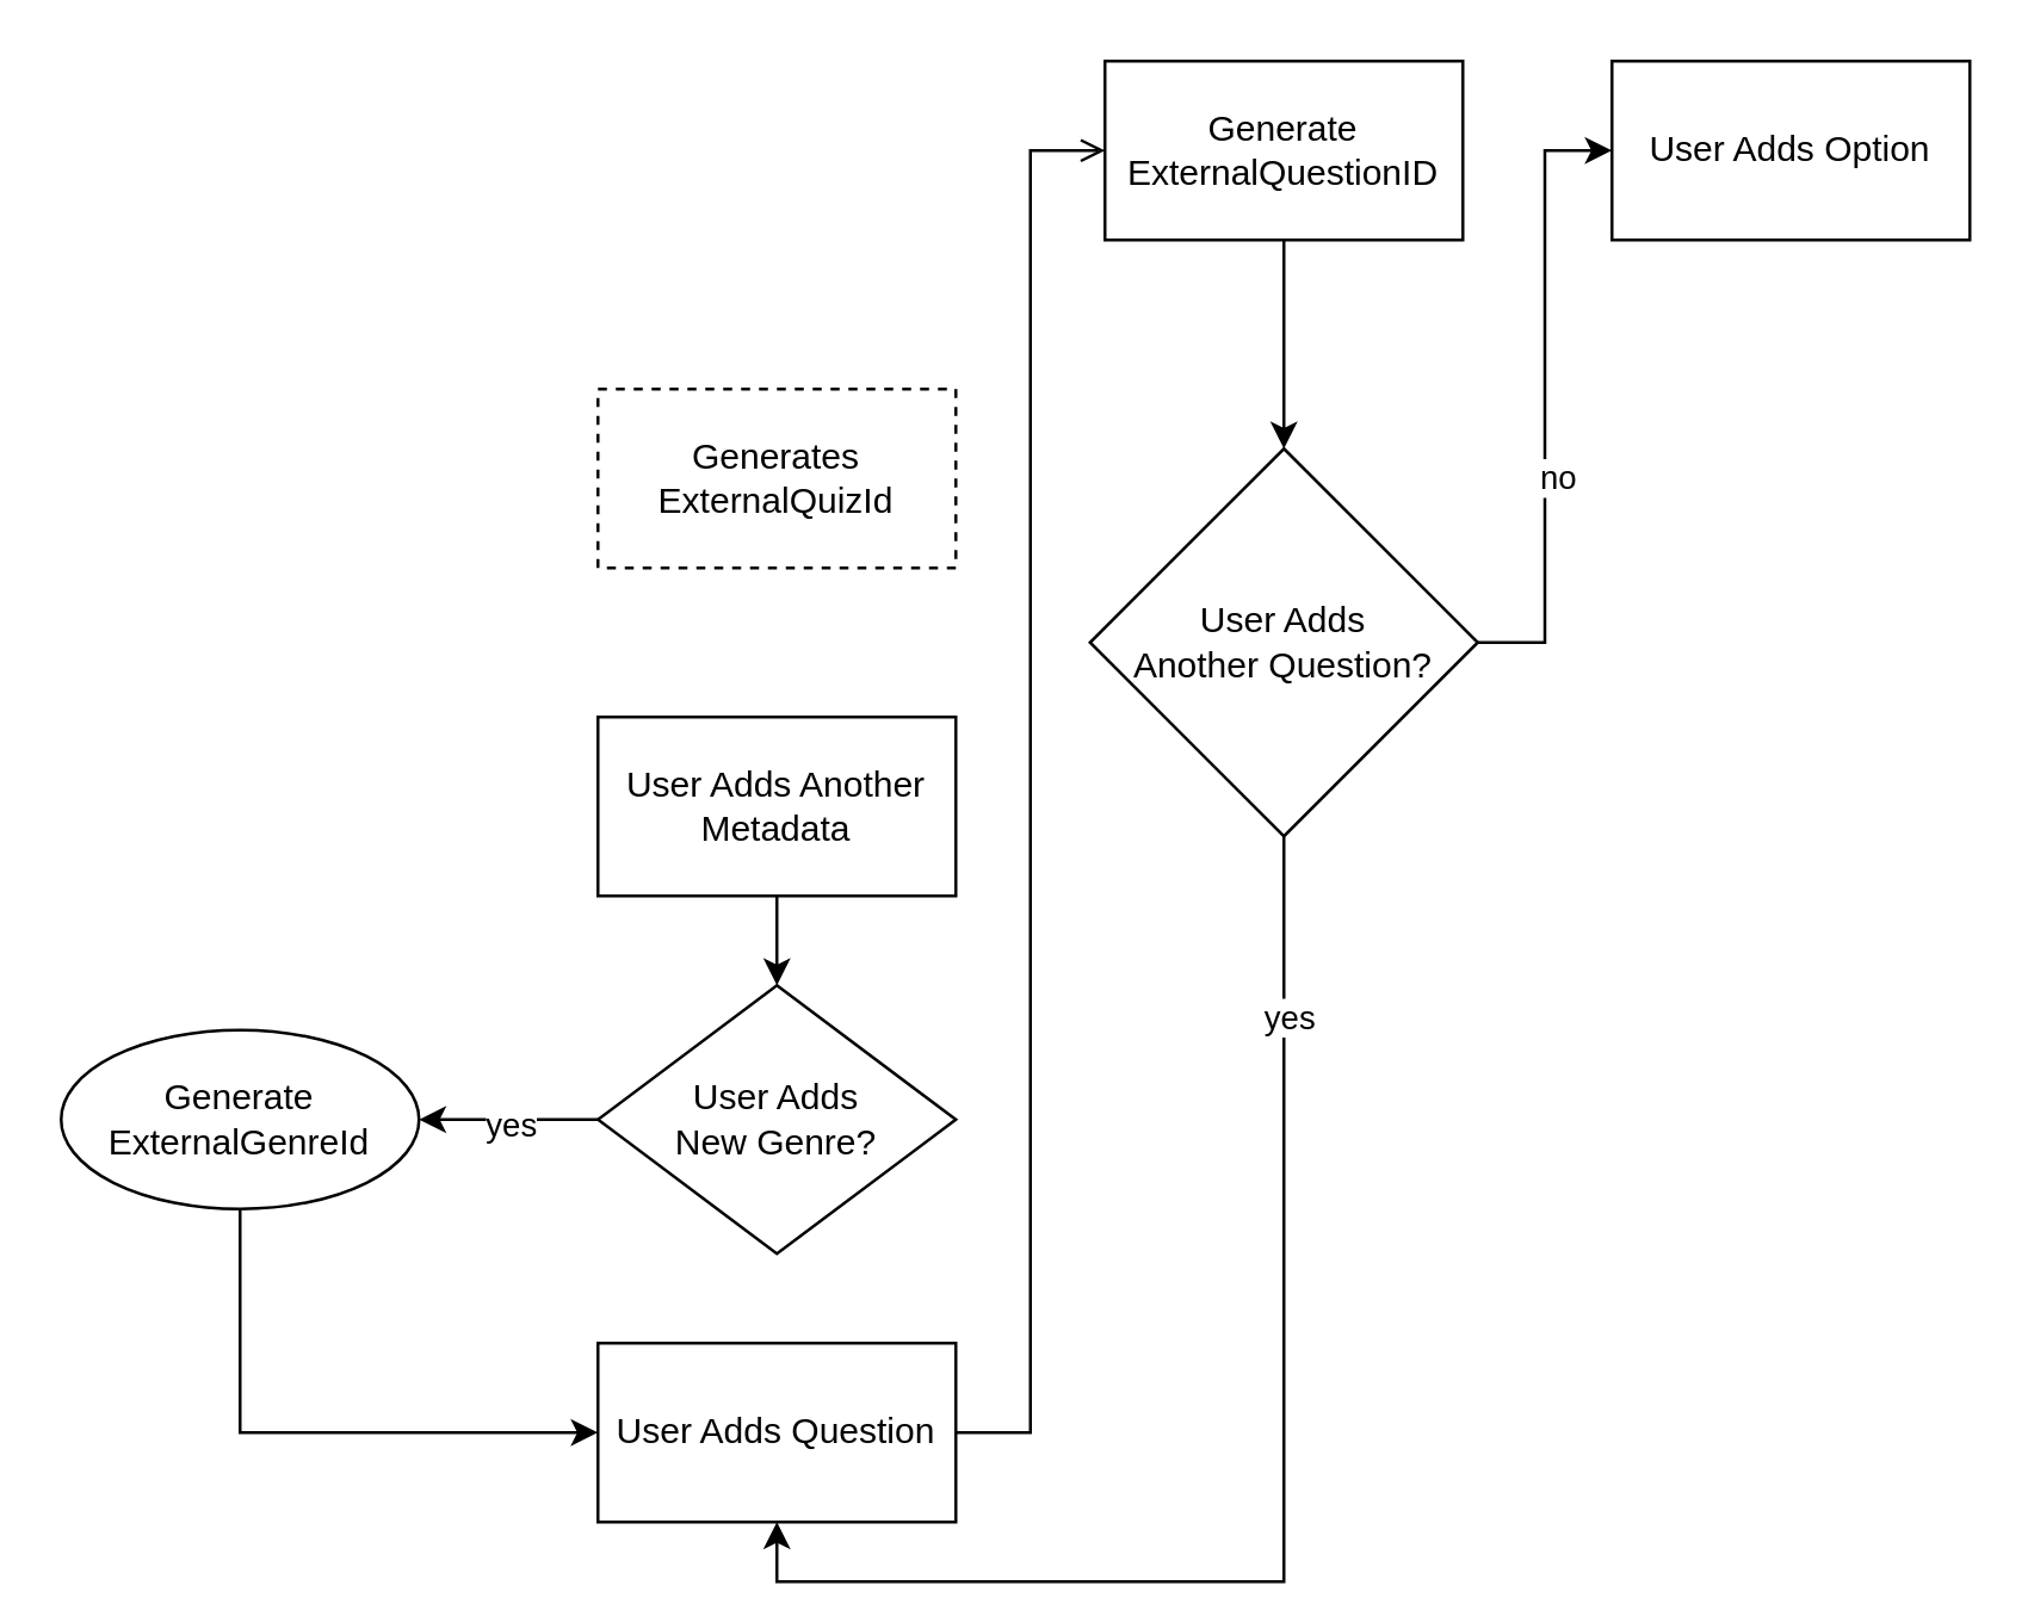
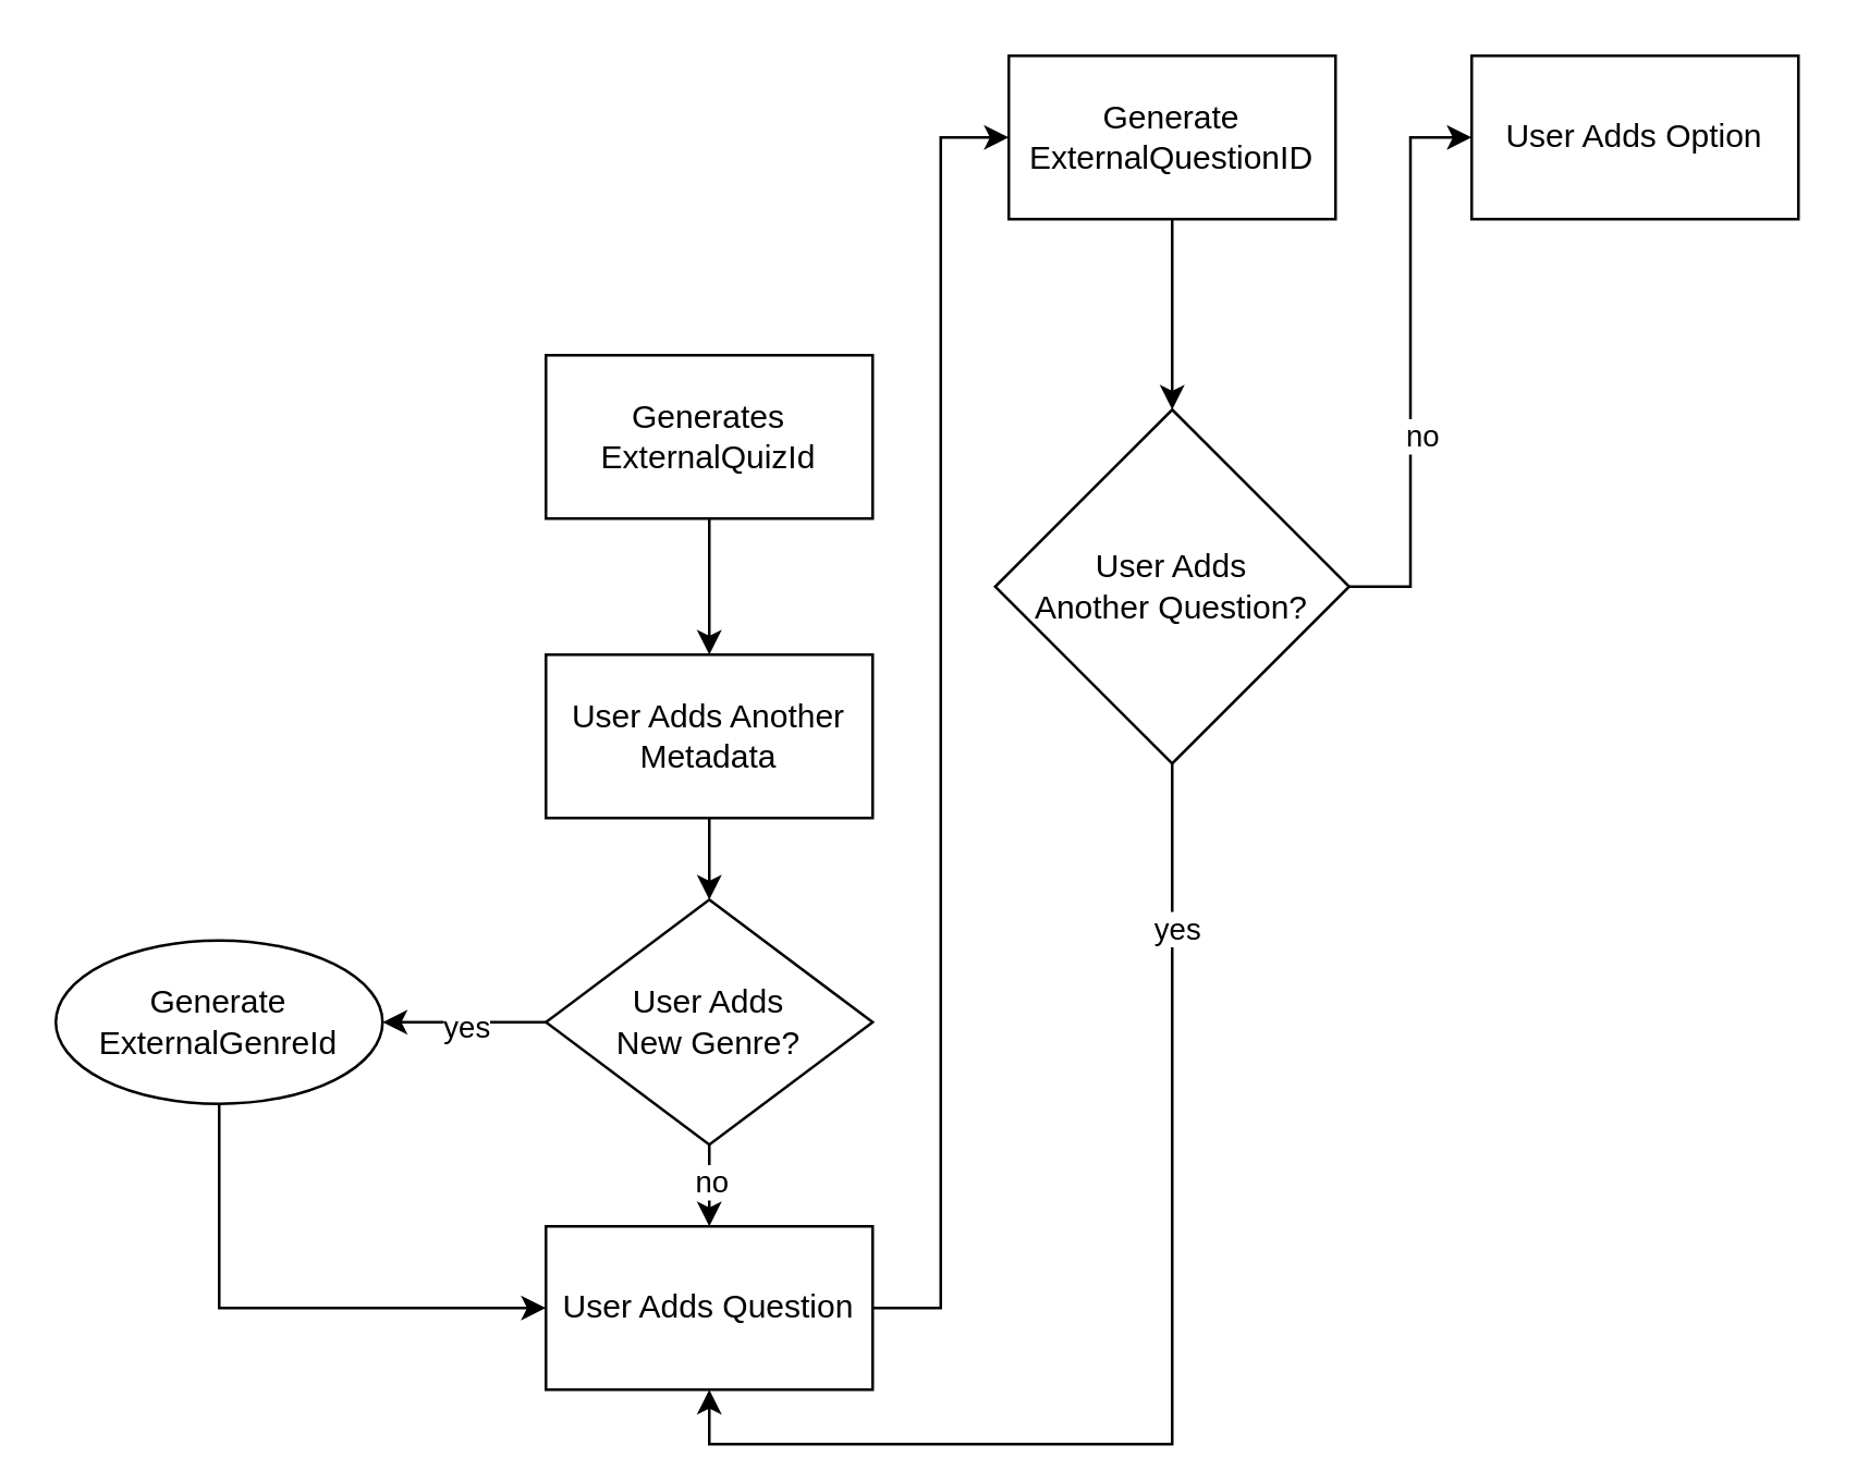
  <mxCell id="0" />
  <mxCell id="1" parent="0" />
- <mxCell id="3" value="Generates ExternalQuizId" style="rounded=0;whiteSpace=wrap;html=1;dashed=1;" vertex="1" parent="1"><mxGeometry x="200" y="130" width="120" height="60" as="geometry" /></mxCell>
+ <mxCell id="2" value="" style="edgeStyle=orthogonalEdgeStyle;rounded=0;orthogonalLoop=1;jettySize=auto;html=1;" edge="1" parent="1" source="3" target="5"><mxGeometry relative="1" as="geometry" /></mxCell>
+ <mxCell id="3" value="Generates ExternalQuizId" style="rounded=0;whiteSpace=wrap;html=1;" vertex="1" parent="1"><mxGeometry x="200" y="130" width="120" height="60" as="geometry" /></mxCell>
  <mxCell id="4" style="edgeStyle=orthogonalEdgeStyle;rounded=0;orthogonalLoop=1;jettySize=auto;html=1;exitX=0.5;exitY=1;exitDx=0;exitDy=0;" edge="1" parent="1" source="5" target="10"><mxGeometry relative="1" as="geometry" /></mxCell>
  <mxCell id="5" value="User Adds Another Metadata" style="rounded=0;whiteSpace=wrap;html=1;" vertex="1" parent="1"><mxGeometry x="200" y="240" width="120" height="60" as="geometry" /></mxCell>
  <mxCell id="6" value="" style="edgeStyle=orthogonalEdgeStyle;rounded=0;orthogonalLoop=1;jettySize=auto;html=1;" edge="1" parent="1" source="10" target="12"><mxGeometry relative="1" as="geometry" /></mxCell>
  <mxCell id="7" value="yes" style="edgeLabel;html=1;align=center;verticalAlign=middle;resizable=0;points=[];" vertex="1" connectable="0" parent="6"><mxGeometry x="-0.011" y="1" relative="1" as="geometry"><mxPoint as="offset" /></mxGeometry></mxCell>
+ <mxCell id="8" style="edgeStyle=orthogonalEdgeStyle;rounded=0;orthogonalLoop=1;jettySize=auto;html=1;exitX=0.5;exitY=1;exitDx=0;exitDy=0;entryX=0.5;entryY=0;entryDx=0;entryDy=0;" edge="1" parent="1" source="10" target="14"><mxGeometry relative="1" as="geometry" /></mxCell>
+ <mxCell id="9" value="no" style="edgeLabel;html=1;align=center;verticalAlign=middle;resizable=0;points=[];" vertex="1" connectable="0" parent="8"><mxGeometry x="-0.156" relative="1" as="geometry"><mxPoint as="offset" /></mxGeometry></mxCell>
  <mxCell id="10" value="User Adds&lt;br&gt;New Genre?" style="rhombus;whiteSpace=wrap;html=1;" vertex="1" parent="1"><mxGeometry x="200" y="330" width="120" height="90" as="geometry" /></mxCell>
  <mxCell id="11" style="edgeStyle=orthogonalEdgeStyle;rounded=0;orthogonalLoop=1;jettySize=auto;html=1;exitX=0.5;exitY=1;exitDx=0;exitDy=0;entryX=0;entryY=0.5;entryDx=0;entryDy=0;" edge="1" parent="1" source="12" target="14"><mxGeometry relative="1" as="geometry" /></mxCell>
  <mxCell id="12" value="Generate&lt;br&gt;ExternalGenreId" style="ellipse;whiteSpace=wrap;html=1;" vertex="1" parent="1"><mxGeometry x="20" y="345" width="120" height="60" as="geometry" /></mxCell>
- <mxCell id="13" value="" style="edgeStyle=orthogonalEdgeStyle;rounded=0;orthogonalLoop=1;jettySize=auto;html=1;entryX=0;entryY=0.5;entryDx=0;entryDy=0;endArrow=open;" edge="1" parent="1" source="14" target="16"><mxGeometry relative="1" as="geometry" /></mxCell>
+ <mxCell id="13" value="" style="edgeStyle=orthogonalEdgeStyle;rounded=0;orthogonalLoop=1;jettySize=auto;html=1;entryX=0;entryY=0.5;entryDx=0;entryDy=0;" edge="1" parent="1" source="14" target="16"><mxGeometry relative="1" as="geometry" /></mxCell>
  <mxCell id="14" value="User Adds Question" style="rounded=0;whiteSpace=wrap;html=1;" vertex="1" parent="1"><mxGeometry x="200" y="450" width="120" height="60" as="geometry" /></mxCell>
  <mxCell id="15" value="" style="edgeStyle=orthogonalEdgeStyle;rounded=0;orthogonalLoop=1;jettySize=auto;html=1;" edge="1" parent="1" source="16" target="22"><mxGeometry relative="1" as="geometry" /></mxCell>
  <mxCell id="16" value="Generate ExternalQuestionID" style="whiteSpace=wrap;html=1;rounded=0;" vertex="1" parent="1"><mxGeometry x="370" y="20" width="120" height="60" as="geometry" /></mxCell>
  <mxCell id="17" style="edgeStyle=orthogonalEdgeStyle;rounded=0;orthogonalLoop=1;jettySize=auto;html=1;exitX=0.5;exitY=1;exitDx=0;exitDy=0;" edge="1" parent="1" source="16" target="16"><mxGeometry relative="1" as="geometry" /></mxCell>
  <mxCell id="18" style="edgeStyle=orthogonalEdgeStyle;rounded=0;orthogonalLoop=1;jettySize=auto;html=1;exitX=0.5;exitY=1;exitDx=0;exitDy=0;entryX=0.5;entryY=1;entryDx=0;entryDy=0;" edge="1" parent="1" source="22" target="14"><mxGeometry relative="1" as="geometry" /></mxCell>
  <mxCell id="19" value="yes" style="edgeLabel;html=1;align=center;verticalAlign=middle;resizable=0;points=[];" vertex="1" connectable="0" parent="18"><mxGeometry x="-0.729" y="1" relative="1" as="geometry"><mxPoint as="offset" /></mxGeometry></mxCell>
  <mxCell id="20" value="" style="edgeStyle=orthogonalEdgeStyle;rounded=0;orthogonalLoop=1;jettySize=auto;html=1;entryX=0;entryY=0.5;entryDx=0;entryDy=0;" edge="1" parent="1" source="22" target="23"><mxGeometry relative="1" as="geometry" /></mxCell>
  <mxCell id="21" value="no" style="edgeLabel;html=1;align=center;verticalAlign=middle;resizable=0;points=[];" vertex="1" connectable="0" parent="20"><mxGeometry x="-0.256" y="-4" relative="1" as="geometry"><mxPoint as="offset" /></mxGeometry></mxCell>
  <mxCell id="22" value="User Adds&lt;br&gt;Another Question?" style="rhombus;whiteSpace=wrap;html=1;rounded=0;" vertex="1" parent="1"><mxGeometry x="365" y="150" width="130" height="130" as="geometry" /></mxCell>
  <mxCell id="23" value="User Adds Option" style="whiteSpace=wrap;html=1;rounded=0;" vertex="1" parent="1"><mxGeometry x="540" y="20" width="120" height="60" as="geometry" /></mxCell>
